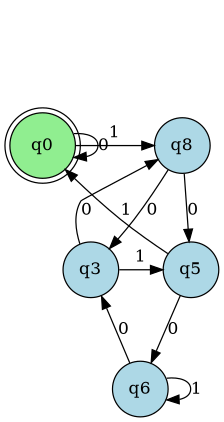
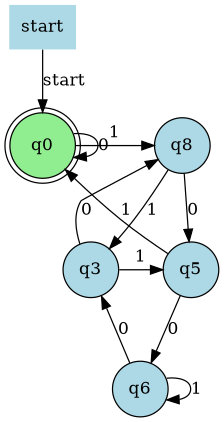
  digraph {
    rankdir=TB
    node [fillcolor=lightblue shape=circle style=filled]
    n1 [fillcolor=lightgreen label=q0 shape=doublecircle]
    n2 [label=q8]
    n3 [label=q5]
    n4 [label=q3]
    n5 [label=q6]
+   start [shape=none]
    subgraph sub_1 {
      rank=same
      n1
      n2
    }
    subgraph sub_2 {
      rank=same
      n3
      n4
    }
    subgraph sub_3 {
      rank=same
      n5
    }
    n1 -> n1 [label=0]
    n1 -> n2 [label=1]
    n2 -> n3 [label=0]
-   n2 -> n4 [label=0]
+   n2 -> n4 [label=1]
    n3 -> n1 [label=1]
    n3 -> n5 [label=0]
    n4 -> n2 [label=0]
    n4 -> n3 [label=1]
    n5 -> n4 [label=0]
    n5 -> n5 [label=1]
+   start -> n1 [label=start]
  }
